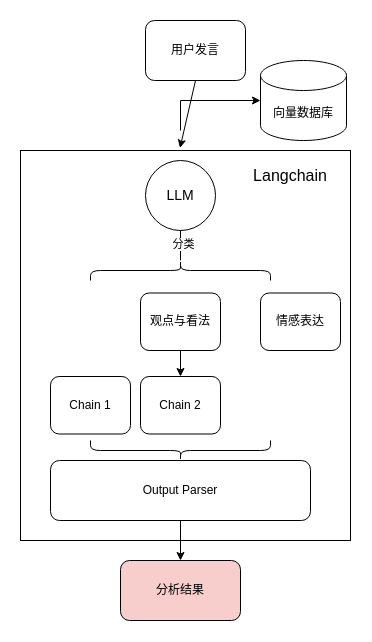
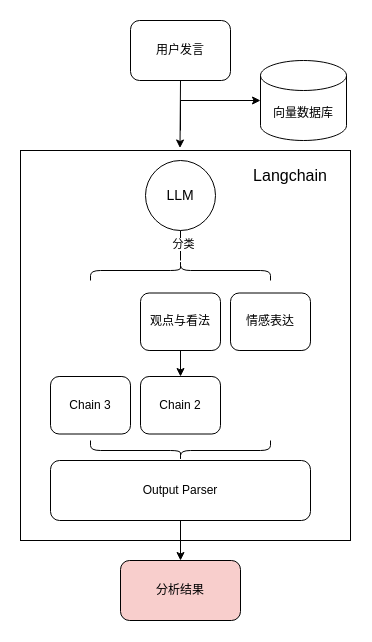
  <mxCell id="0" />
  <mxCell id="1" parent="0" />
  <mxCell id="2" value="" style="rounded=0;whiteSpace=wrap;html=1;" vertex="1" parent="1"><mxGeometry x="20" y="150" width="330" height="390" as="geometry" /></mxCell>
  <mxCell id="3" value="&lt;font style=&quot;font-size: 14px;&quot;&gt;LLM&lt;/font&gt;" style="ellipse;whiteSpace=wrap;html=1;aspect=fixed;" vertex="1" parent="1"><mxGeometry x="145" y="160" width="70" height="70" as="geometry" /></mxCell>
  <mxCell id="4" style="rounded=0;orthogonalLoop=1;jettySize=auto;html=1;endArrow=none;endFill=0;entryX=0.5;entryY=1;entryDx=0;entryDy=0;" edge="1" parent="1" target="3"><mxGeometry relative="1" as="geometry"><mxPoint x="180" y="260" as="sourcePoint" /><mxPoint x="180" y="240" as="targetPoint" /></mxGeometry></mxCell>
  <mxCell id="5" value="分类" style="edgeLabel;html=1;align=center;verticalAlign=middle;resizable=0;points=[];" vertex="1" connectable="0" parent="4"><mxGeometry x="0.125" y="-2" relative="1" as="geometry"><mxPoint as="offset" /></mxGeometry></mxCell>
  <mxCell id="6" value="" style="shape=curlyBracket;whiteSpace=wrap;html=1;rounded=1;labelPosition=left;verticalLabelPosition=middle;align=right;verticalAlign=middle;rotation=90;" vertex="1" parent="1"><mxGeometry x="170" y="180" width="20" height="180" as="geometry" /></mxCell>
  <mxCell id="7" value="" style="endArrow=classic;html=1;rounded=0;exitX=0.5;exitY=1;exitDx=0;exitDy=0;" edge="1" parent="1" source="19"><mxGeometry width="50" height="50" relative="1" as="geometry"><mxPoint x="180" y="120" as="sourcePoint" /><mxPoint x="179.5" y="147.5" as="targetPoint" /></mxGeometry></mxCell>
  <mxCell id="8" style="edgeStyle=orthogonalEdgeStyle;rounded=0;orthogonalLoop=1;jettySize=auto;html=1;exitX=0.5;exitY=1;exitDx=0;exitDy=0;entryX=0.5;entryY=0;entryDx=0;entryDy=0;" edge="1" parent="1" source="9" target="12"><mxGeometry relative="1" as="geometry" /></mxCell>
  <mxCell id="9" value="观点与看法" style="rounded=1;whiteSpace=wrap;html=1;" vertex="1" parent="1"><mxGeometry x="140" y="292.5" width="80" height="57.5" as="geometry" /></mxCell>
- <mxCell id="10" value="情感表达" style="rounded=1;whiteSpace=wrap;html=1;" vertex="1" parent="1"><mxGeometry x="260" y="292.5" width="80" height="57.5" as="geometry" /></mxCell>
- <mxCell id="11" value="Chain 1" style="rounded=1;whiteSpace=wrap;html=1;" vertex="1" parent="1"><mxGeometry x="50" y="376" width="80" height="57.5" as="geometry" /></mxCell>
+ <mxCell id="10" value="情感表达" style="rounded=1;whiteSpace=wrap;html=1;" vertex="1" parent="1"><mxGeometry x="230" y="292.5" width="80" height="57.5" as="geometry" /></mxCell>
+ <mxCell id="11" value="Chain 3" style="rounded=1;whiteSpace=wrap;html=1;" vertex="1" parent="1"><mxGeometry x="50" y="376" width="80" height="57.5" as="geometry" /></mxCell>
  <mxCell id="12" value="Chain 2" style="rounded=1;whiteSpace=wrap;html=1;" vertex="1" parent="1"><mxGeometry x="140" y="376" width="80" height="57.5" as="geometry" /></mxCell>
  <mxCell id="13" value="Output Parser" style="rounded=1;whiteSpace=wrap;html=1;" vertex="1" parent="1"><mxGeometry x="50" y="460" width="260" height="60" as="geometry" /></mxCell>
  <mxCell id="14" value="" style="shape=curlyBracket;whiteSpace=wrap;html=1;rounded=1;flipH=1;labelPosition=right;verticalLabelPosition=middle;align=left;verticalAlign=middle;rotation=90;" vertex="1" parent="1"><mxGeometry x="170" y="360" width="20" height="180" as="geometry" /></mxCell>
  <mxCell id="15" value="分析结果" style="rounded=1;whiteSpace=wrap;html=1;fillColor=#f8cecc;" vertex="1" parent="1"><mxGeometry x="120" y="560" width="120" height="60" as="geometry" /></mxCell>
  <mxCell id="16" value="" style="endArrow=classic;html=1;rounded=0;entryX=0.5;entryY=0;entryDx=0;entryDy=0;" edge="1" parent="1" target="15"><mxGeometry width="50" height="50" relative="1" as="geometry"><mxPoint x="180" y="520" as="sourcePoint" /><mxPoint x="230" y="470" as="targetPoint" /></mxGeometry></mxCell>
  <mxCell id="17" value="" style="edgeStyle=orthogonalEdgeStyle;rounded=0;orthogonalLoop=1;jettySize=auto;html=1;" edge="1" parent="1" target="18"><mxGeometry relative="1" as="geometry"><mxPoint x="440" y="330" as="targetPoint" /><mxPoint x="180" y="130" as="sourcePoint" /><Array as="points"><mxPoint x="180" y="100" /></Array></mxGeometry></mxCell>
  <mxCell id="18" value="向量数据库" style="shape=cylinder3;whiteSpace=wrap;html=1;boundedLbl=1;backgroundOutline=1;size=15;" vertex="1" parent="1"><mxGeometry x="260" y="60" width="86" height="80" as="geometry" /></mxCell>
- <mxCell id="19" value="用户发言" style="rounded=1;whiteSpace=wrap;html=1;" vertex="1" parent="1"><mxGeometry x="145" y="20" width="100" height="60" as="geometry" /></mxCell>
+ <mxCell id="19" value="用户发言" style="rounded=1;whiteSpace=wrap;html=1;" vertex="1" parent="1"><mxGeometry x="130" y="20" width="100" height="60" as="geometry" /></mxCell>
  <mxCell id="20" value="&lt;font style=&quot;font-size: 16px;&quot;&gt;Langchain&lt;/font&gt;" style="text;html=1;align=center;verticalAlign=middle;whiteSpace=wrap;rounded=0;" vertex="1" parent="1"><mxGeometry x="260" y="160" width="60" height="30" as="geometry" /></mxCell>
